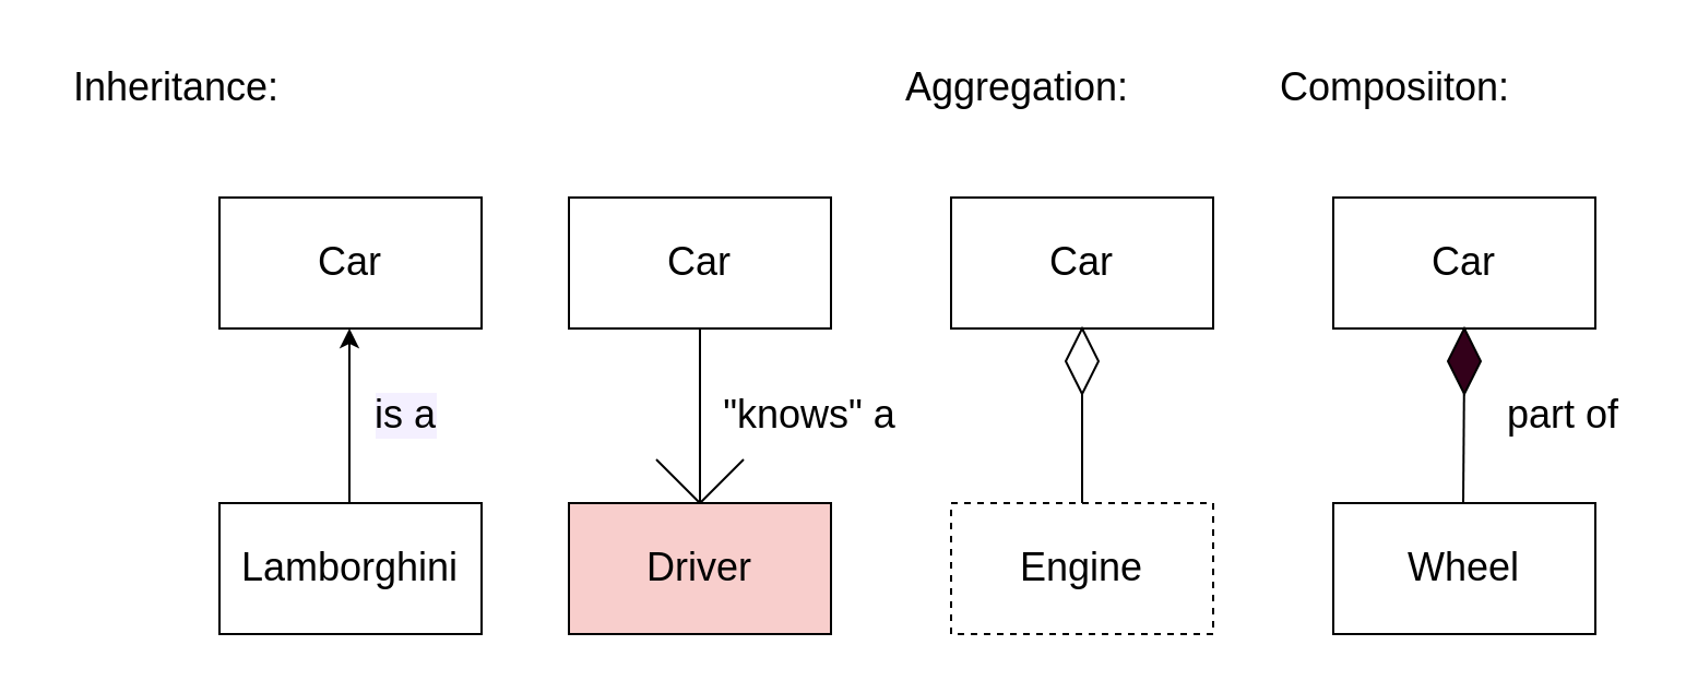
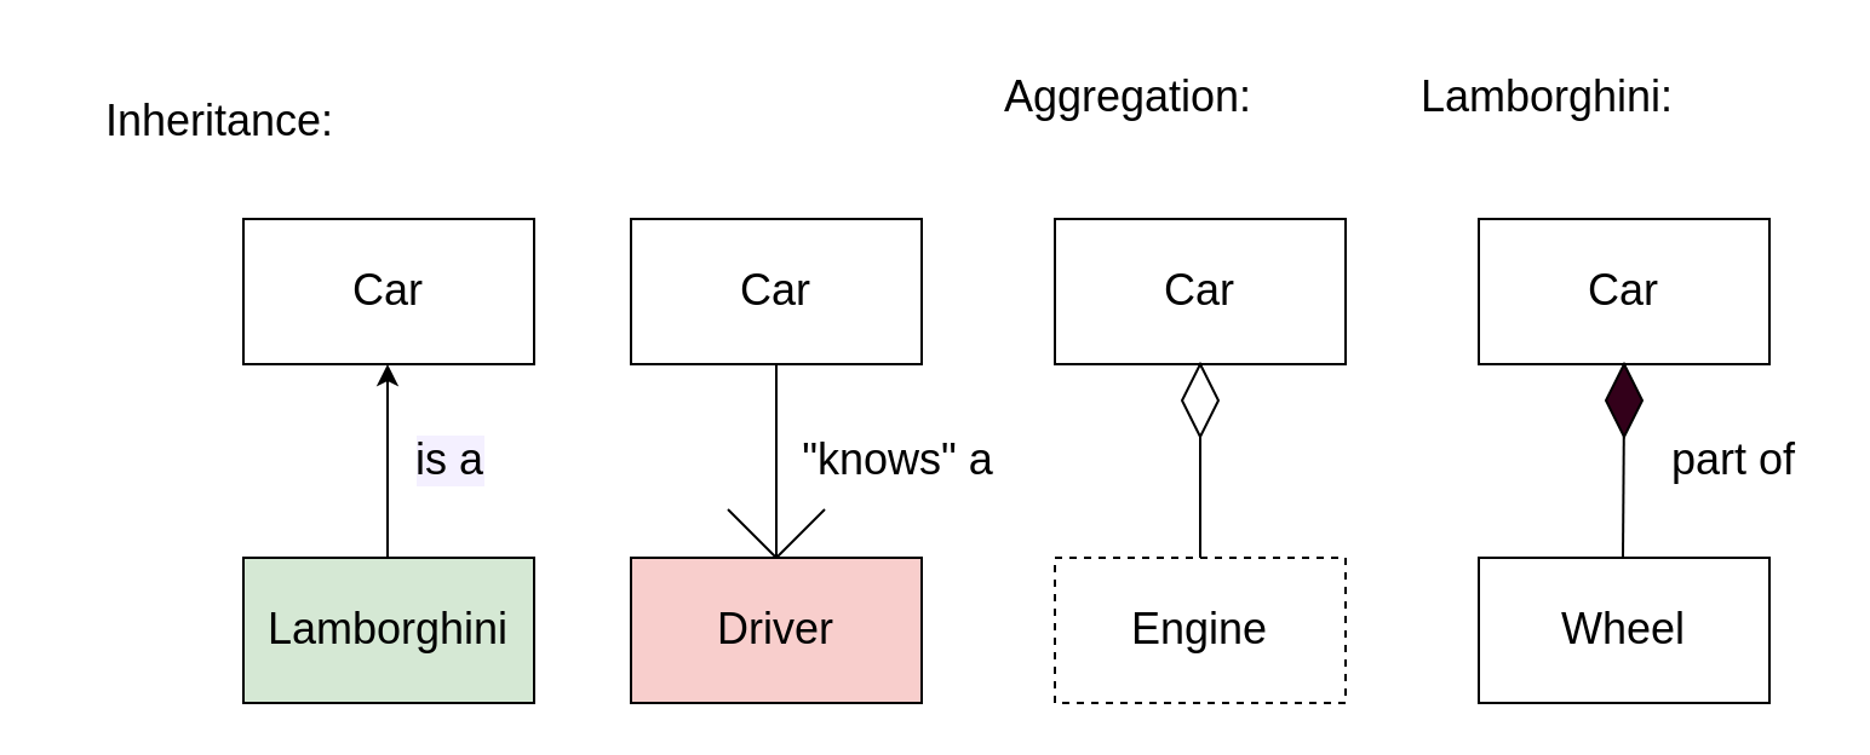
  <mxCell id="0" />
  <mxCell id="1" parent="0" />
  <mxCell id="2" value="&lt;font style=&quot;font-size: 18px; line-height: 1;&quot;&gt;Car&lt;/font&gt;" style="rounded=0;whiteSpace=wrap;html=1;" vertex="1" parent="1"><mxGeometry x="100" y="90" width="120" height="60" as="geometry" /></mxCell>
  <mxCell id="3" value="" style="endArrow=classic;html=1;rounded=0;fontSize=18;" edge="1" parent="1"><mxGeometry width="50" height="50" relative="1" as="geometry"><mxPoint x="159.5" y="230" as="sourcePoint" /><mxPoint x="159.5" y="150" as="targetPoint" /></mxGeometry></mxCell>
- <mxCell id="4" value="&lt;font style=&quot;font-size: 18px; line-height: 1;&quot;&gt;Lamborghini&lt;/font&gt;" style="rounded=0;whiteSpace=wrap;html=1;" vertex="1" parent="1"><mxGeometry x="100" y="230" width="120" height="60" as="geometry" /></mxCell>
- <mxCell id="5" value="Inheritance:" style="text;html=1;align=center;verticalAlign=middle;resizable=0;points=[];autosize=1;strokeColor=none;fillColor=none;fontSize=18;" vertex="1" parent="1"><mxGeometry y="20" width="120" height="40" as="geometry" x="20" /></mxCell>
+ <mxCell id="4" value="&lt;font style=&quot;font-size: 18px; line-height: 1;&quot;&gt;Lamborghini&lt;/font&gt;" style="rounded=0;whiteSpace=wrap;html=1;fillColor=#d5e8d4;" vertex="1" parent="1"><mxGeometry x="100" y="230" width="120" height="60" as="geometry" /></mxCell>
+ <mxCell id="5" value="Inheritance:" style="text;html=1;align=center;verticalAlign=middle;resizable=0;points=[];autosize=1;strokeColor=none;fillColor=none;fontSize=18;" vertex="1" parent="1"><mxGeometry x="30" y="30" width="120" height="40" as="geometry" /></mxCell>
  <mxCell id="6" value="Aggregation:" style="text;html=1;align=center;verticalAlign=middle;resizable=0;points=[];autosize=1;strokeColor=none;fillColor=none;fontSize=18;" vertex="1" parent="1"><mxGeometry x="400" y="20" width="130" height="40" as="geometry" /></mxCell>
- <mxCell id="7" value="Composiiton:" style="text;html=1;align=center;verticalAlign=middle;resizable=0;points=[];autosize=1;strokeColor=none;fillColor=none;fontSize=18;" vertex="1" parent="1"><mxGeometry x="572.5" y="20" width="130" height="40" as="geometry" /></mxCell>
+ <mxCell id="7" value="Lamborghini:" style="text;html=1;align=center;verticalAlign=middle;resizable=0;points=[];autosize=1;strokeColor=none;fillColor=none;fontSize=18;" vertex="1" parent="1"><mxGeometry x="572.5" y="20" width="130" height="40" as="geometry" /></mxCell>
  <mxCell id="8" value="&lt;font style=&quot;font-size: 18px; line-height: 1;&quot;&gt;Car&lt;/font&gt;" style="rounded=0;whiteSpace=wrap;html=1;" vertex="1" parent="1"><mxGeometry x="260" y="90" width="120" height="60" as="geometry" /></mxCell>
  <mxCell id="9" value="&lt;font style=&quot;font-size: 18px; line-height: 1;&quot;&gt;Driver&lt;/font&gt;" style="rounded=0;whiteSpace=wrap;html=1;fillColor=#f8cecc;" vertex="1" parent="1"><mxGeometry x="260" y="230" width="120" height="60" as="geometry" /></mxCell>
  <mxCell id="10" value="&lt;font style=&quot;font-size: 18px; line-height: 1;&quot;&gt;Car&lt;/font&gt;" style="rounded=0;whiteSpace=wrap;html=1;" vertex="1" parent="1"><mxGeometry x="435" y="90" width="120" height="60" as="geometry" /></mxCell>
  <mxCell id="11" value="&lt;font style=&quot;font-size: 18px; line-height: 1;&quot;&gt;Engine&lt;/font&gt;" style="rounded=0;whiteSpace=wrap;html=1;dashed=1;" vertex="1" parent="1"><mxGeometry x="435" y="230" width="120" height="60" as="geometry" /></mxCell>
  <mxCell id="12" value="&lt;font style=&quot;font-size: 18px; line-height: 1;&quot;&gt;Car&lt;/font&gt;" style="rounded=0;whiteSpace=wrap;html=1;" vertex="1" parent="1"><mxGeometry x="610" y="90" width="120" height="60" as="geometry" /></mxCell>
  <mxCell id="13" value="" style="endArrow=classic;html=1;rounded=0;fontSize=18;startArrow=none;" edge="1" parent="1" source="24"><mxGeometry width="50" height="50" relative="1" as="geometry"><mxPoint x="669.5" y="230" as="sourcePoint" /><mxPoint x="669.5" y="150" as="targetPoint" /></mxGeometry></mxCell>
  <mxCell id="14" value="&lt;font style=&quot;font-size: 18px; line-height: 1;&quot;&gt;Wheel&lt;/font&gt;" style="rounded=0;whiteSpace=wrap;html=1;" vertex="1" parent="1"><mxGeometry x="610" y="230" width="120" height="60" as="geometry" /></mxCell>
  <mxCell id="15" value="" style="endArrow=none;html=1;rounded=0;fontSize=18;entryX=0.5;entryY=1;entryDx=0;entryDy=0;exitX=0.5;exitY=0;exitDx=0;exitDy=0;" edge="1" parent="1" source="9" target="8"><mxGeometry width="50" height="50" relative="1" as="geometry"><mxPoint x="295" y="210" as="sourcePoint" /><mxPoint x="345" y="160" as="targetPoint" /></mxGeometry></mxCell>
  <mxCell id="16" value="" style="endArrow=none;html=1;rounded=0;fontSize=18;" edge="1" parent="1"><mxGeometry width="50" height="50" relative="1" as="geometry"><mxPoint x="320" y="230" as="sourcePoint" /><mxPoint x="340" y="210" as="targetPoint" /></mxGeometry></mxCell>
  <mxCell id="17" value="" style="endArrow=none;html=1;rounded=0;fontSize=18;" edge="1" parent="1"><mxGeometry width="50" height="50" relative="1" as="geometry"><mxPoint x="300" y="210" as="sourcePoint" /><mxPoint x="320" y="230" as="targetPoint" /></mxGeometry></mxCell>
  <mxCell id="18" value="is a" style="text;html=1;align=center;verticalAlign=middle;resizable=0;points=[];autosize=1;strokeColor=none;fillColor=none;fontSize=18;labelBackgroundColor=#F4F0FF;" vertex="1" parent="1"><mxGeometry x="160" y="170" width="50" height="40" as="geometry" /></mxCell>
  <mxCell id="19" value="&quot;knows&quot; a" style="text;html=1;align=center;verticalAlign=middle;resizable=0;points=[];autosize=1;strokeColor=none;fillColor=none;fontSize=18;" vertex="1" parent="1"><mxGeometry x="320" y="170" width="100" height="40" as="geometry" /></mxCell>
  <mxCell id="20" value="part of" style="text;html=1;align=center;verticalAlign=middle;resizable=0;points=[];autosize=1;strokeColor=none;fillColor=none;fontSize=18;" vertex="1" parent="1"><mxGeometry x="680" y="170" width="70" height="40" as="geometry" /></mxCell>
  <mxCell id="21" value="" style="endArrow=none;html=1;rounded=0;fontSize=18;entryX=0.5;entryY=1;entryDx=0;entryDy=0;exitX=0.5;exitY=0;exitDx=0;exitDy=0;startArrow=none;" edge="1" parent="1" source="22" target="10"><mxGeometry width="50" height="50" relative="1" as="geometry"><mxPoint x="495" y="220" as="sourcePoint" /><mxPoint x="510" y="170" as="targetPoint" /></mxGeometry></mxCell>
  <mxCell id="22" value="" style="rhombus;whiteSpace=wrap;html=1;labelBackgroundColor=#F4F0FF;fontSize=18;" vertex="1" parent="1"><mxGeometry x="487.5" y="150" width="15" height="30" as="geometry" /></mxCell>
  <mxCell id="23" value="" style="endArrow=none;html=1;rounded=0;fontSize=18;entryX=0.5;entryY=1;entryDx=0;entryDy=0;exitX=0.5;exitY=0;exitDx=0;exitDy=0;" edge="1" parent="1" source="11" target="22"><mxGeometry width="50" height="50" relative="1" as="geometry"><mxPoint x="495" y="230" as="sourcePoint" /><mxPoint x="495" y="150" as="targetPoint" /></mxGeometry></mxCell>
  <mxCell id="24" value="" style="rhombus;whiteSpace=wrap;html=1;labelBackgroundColor=#F4F0FF;fontSize=18;fillColor=#33001A;" vertex="1" parent="1"><mxGeometry x="662.5" y="150" width="15" height="30" as="geometry" /></mxCell>
  <mxCell id="25" value="" style="endArrow=none;html=1;rounded=0;fontSize=18;" edge="1" parent="1" target="24"><mxGeometry width="50" height="50" relative="1" as="geometry"><mxPoint x="669.5" y="230" as="sourcePoint" /><mxPoint x="669.5" y="150" as="targetPoint" /></mxGeometry></mxCell>
